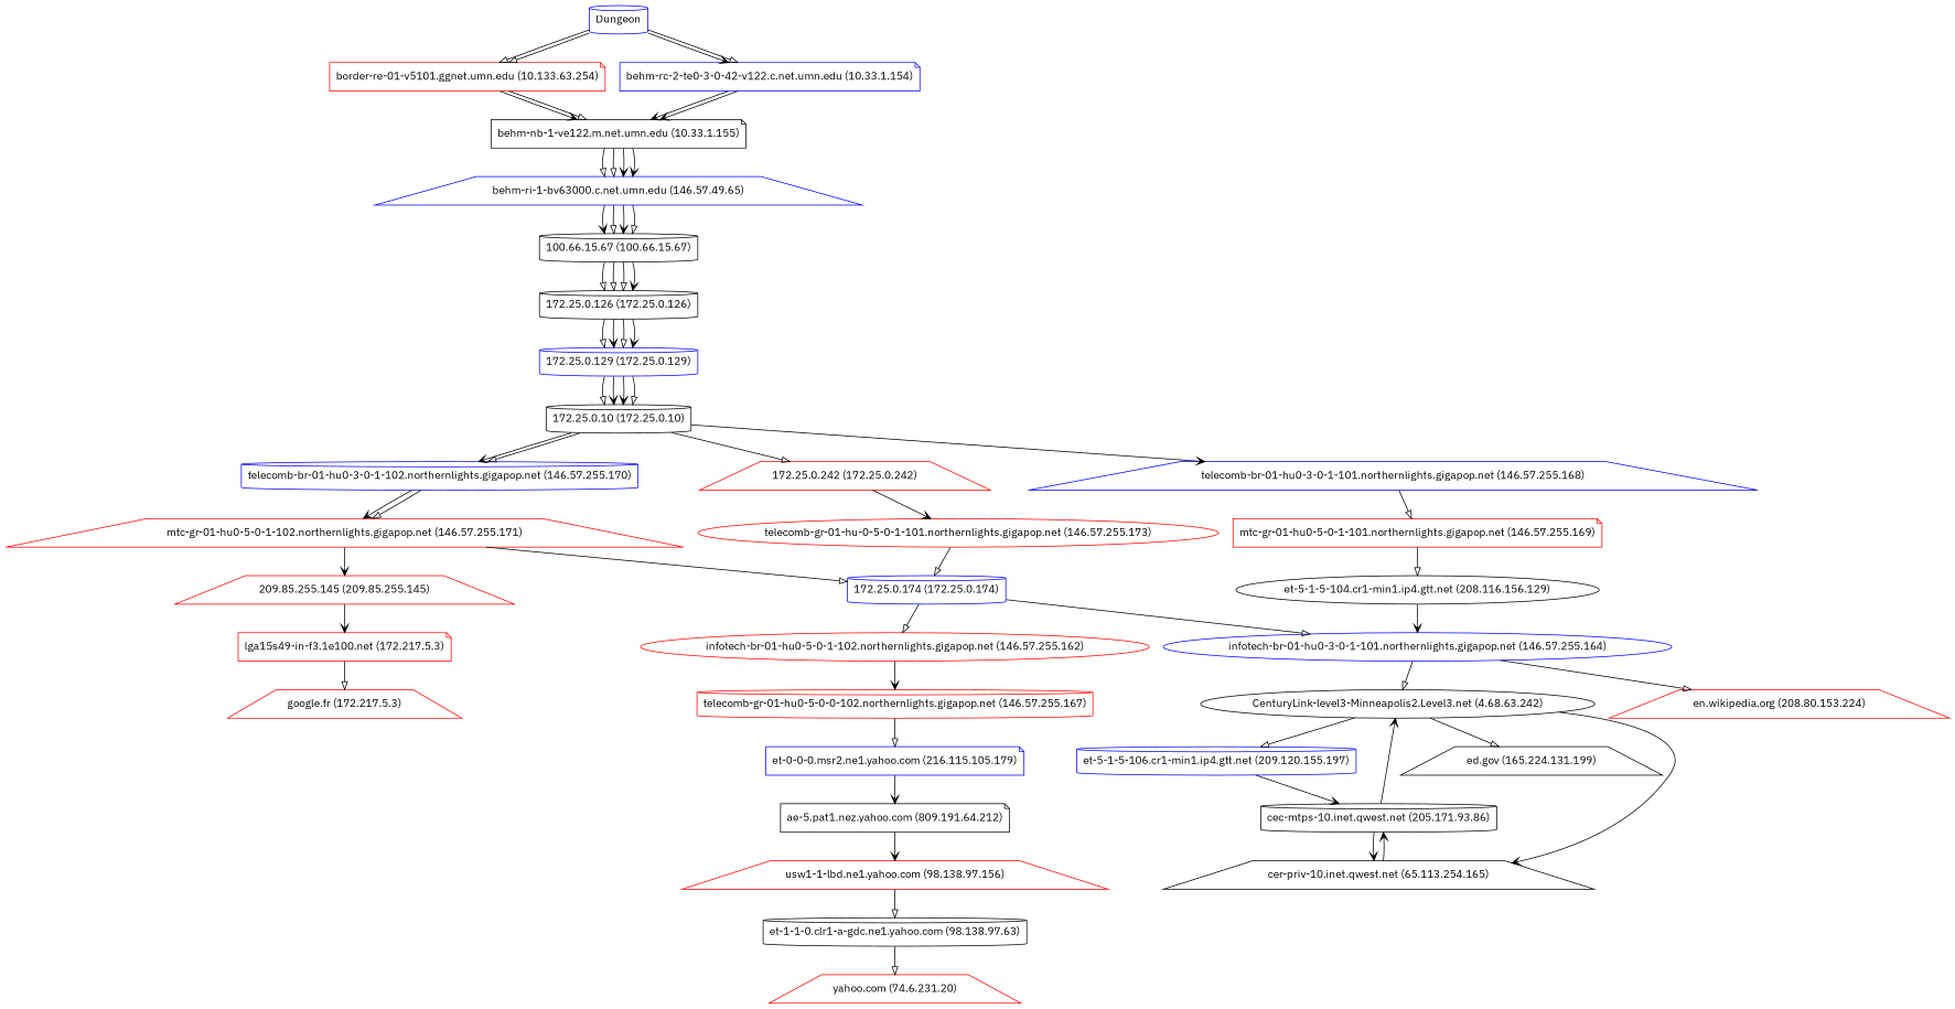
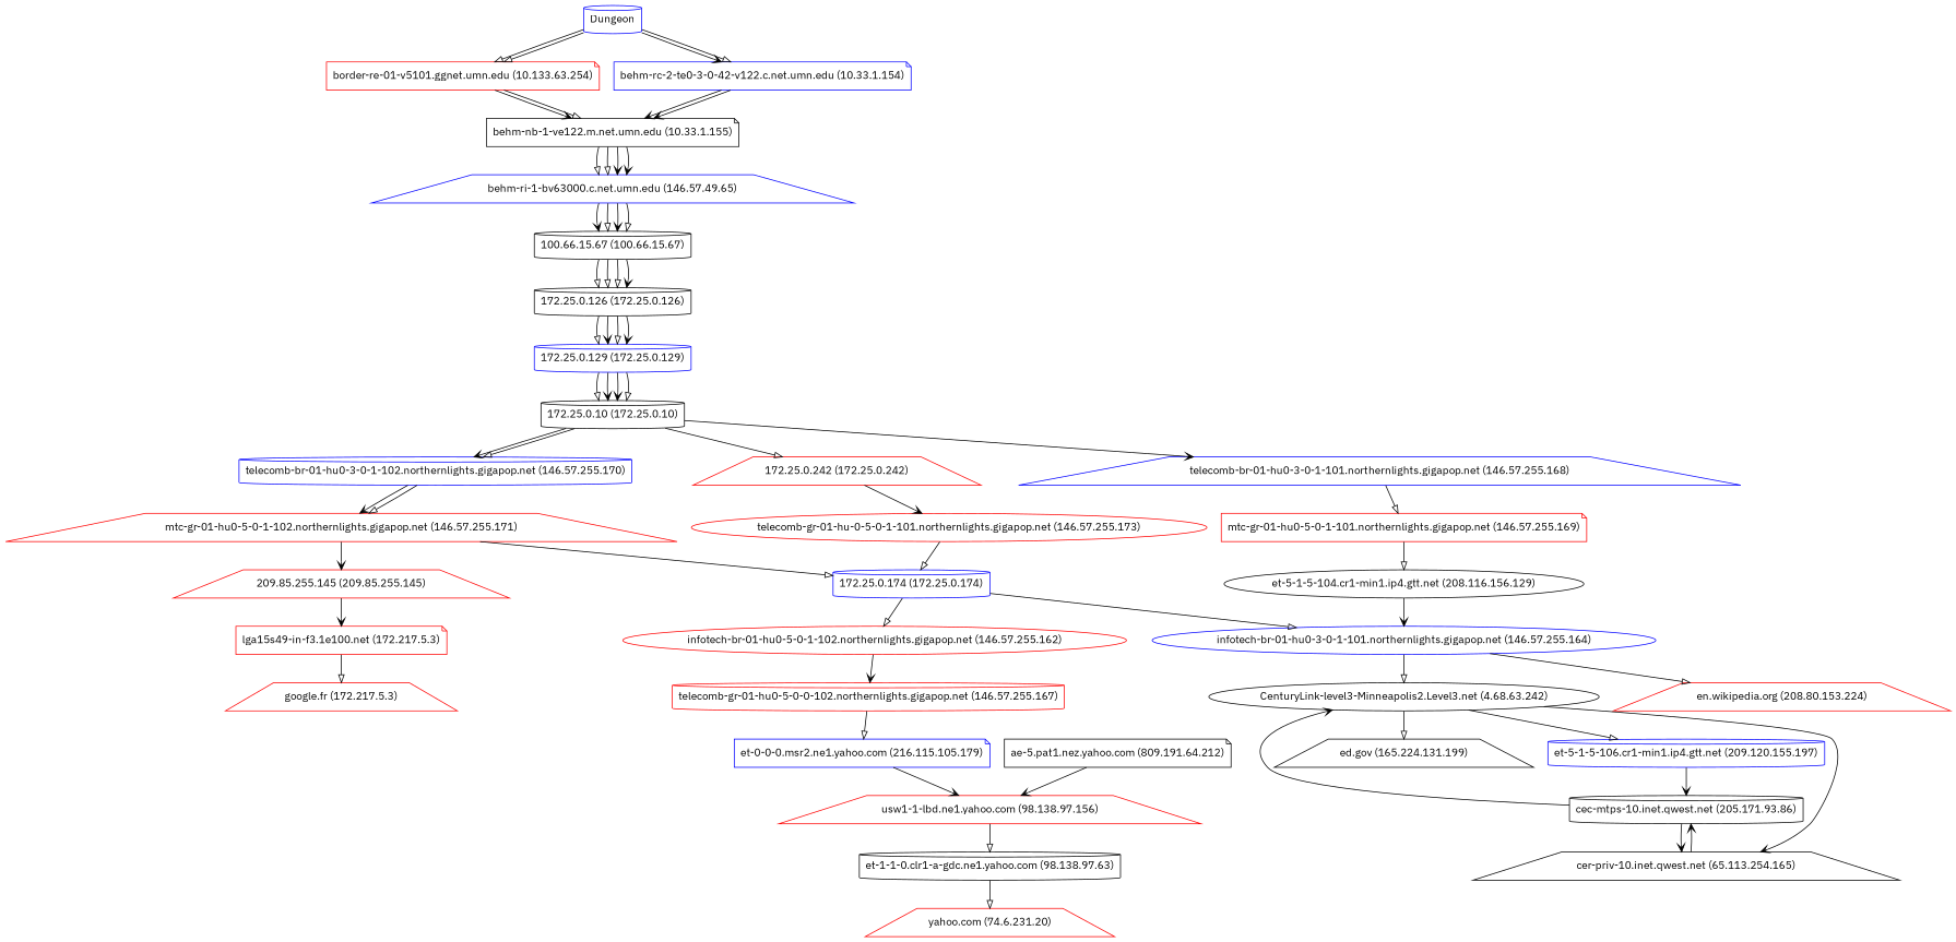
  digraph {
    fontname="IBM Plex Sans"
    node [color=red fontname="IBM Plex Sans" shape=cylinder]
    edge [arrowhead=onormal fontname="IBM Plex Sans"]
    Dungeon [color=blue]
    "border-re-01-v5101.ggnet.umn.edu (10.133.63.254)" [shape=note]
    "behm-rc-2-te0-3-0-42-v122.c.net.umn.edu (10.33.1.154)" [color=blue shape=note]
    "behm-nb-1-ve122.m.net.umn.edu (10.33.1.155)" [color=black shape=note]
    "behm-ri-1-bv63000.c.net.umn.edu (146.57.49.65)" [color=blue shape=trapezium]
    "100.66.15.67 (100.66.15.67)" [color=black]
    "172.25.0.126 (172.25.0.126)" [color=black]
    "172.25.0.129 (172.25.0.129)" [color=blue]
    "172.25.0.10 (172.25.0.10)" [color=black]
    "telecomb-br-01-hu0-3-0-1-102.northernlights.gigapop.net (146.57.255.170)" [color=blue]
    "telecomb-br-01-hu0-3-0-1-101.northernlights.gigapop.net (146.57.255.168)" [color=blue shape=trapezium]
    "172.25.0.242 (172.25.0.242)" [shape=trapezium]
    "mtc-gr-01-hu0-5-0-1-102.northernlights.gigapop.net (146.57.255.171)" [shape=trapezium]
    "mtc-gr-01-hu0-5-0-1-101.northernlights.gigapop.net (146.57.255.169)" [shape=note]
    "telecomb-gr-01-hu-0-5-0-1-101.northernlights.gigapop.net (146.57.255.173)" [shape=ellipse]
    "172.25.0.174 (172.25.0.174)" [color=blue]
    "209.85.255.145 (209.85.255.145)" [shape=trapezium]
    "infotech-br-01-hu0-5-0-1-102.northernlights.gigapop.net (146.57.255.162)" [shape=ellipse]
    "infotech-br-01-hu0-3-0-1-101.northernlights.gigapop.net (146.57.255.164)" [color=blue shape=ellipse]
    "lga15s49-in-f3.1e100.net (172.217.5.3)" [shape=note]
    "telecomb-gr-01-hu0-5-0-0-102.northernlights.gigapop.net (146.57.255.167)"
    "CenturyLink-level3-Minneapolis2.Level3.net (4.68.63.242)" [color=black shape=ellipse]
    "en.wikipedia.org (208.80.153.224)" [shape=trapezium]
    "et-0-0-0.msr2.ne1.yahoo.com (216.115.105.179)" [color=blue shape=note]
    n25 [color=black label="ae-5.pat1.nez.yahoo.com (809.191.64.212)" shape=note]
    "usw1-1-lbd.ne1.yahoo.com (98.138.97.156)" [shape=trapezium]
    "et-1-1-0.clr1-a-gdc.ne1.yahoo.com (98.138.97.63)" [color=black]
    "yahoo.com (74.6.231.20)" [shape=trapezium]
    "et-5-1-5-104.cr1-min1.ip4.gtt.net (208.116.156.129)" [color=black shape=ellipse]
    "et-5-1-5-106.cr1-min1.ip4.gtt.net (209.120.155.197)" [color=blue]
    "cer-priv-10.inet.qwest.net (65.113.254.165)" [color=black shape=trapezium]
    "ed.gov (165.224.131.199)" [color=black shape=trapezium]
    "cec-mtps-10.inet.qwest.net (205.171.93.86)" [color=black]
    "google.fr (172.217.5.3)" [shape=trapezium]
    Dungeon -> "border-re-01-v5101.ggnet.umn.edu (10.133.63.254)"
    Dungeon -> "border-re-01-v5101.ggnet.umn.edu (10.133.63.254)"
    Dungeon -> "behm-rc-2-te0-3-0-42-v122.c.net.umn.edu (10.33.1.154)" [arrowhead=vee]
    Dungeon -> "behm-rc-2-te0-3-0-42-v122.c.net.umn.edu (10.33.1.154)"
    "border-re-01-v5101.ggnet.umn.edu (10.133.63.254)" -> "behm-nb-1-ve122.m.net.umn.edu (10.33.1.155)" [arrowhead=vee]
    "border-re-01-v5101.ggnet.umn.edu (10.133.63.254)" -> "behm-nb-1-ve122.m.net.umn.edu (10.33.1.155)"
    "behm-rc-2-te0-3-0-42-v122.c.net.umn.edu (10.33.1.154)" -> "behm-nb-1-ve122.m.net.umn.edu (10.33.1.155)" [arrowhead=vee]
    "behm-rc-2-te0-3-0-42-v122.c.net.umn.edu (10.33.1.154)" -> "behm-nb-1-ve122.m.net.umn.edu (10.33.1.155)" [arrowhead=vee]
    "behm-nb-1-ve122.m.net.umn.edu (10.33.1.155)" -> "behm-ri-1-bv63000.c.net.umn.edu (146.57.49.65)"
    "behm-nb-1-ve122.m.net.umn.edu (10.33.1.155)" -> "behm-ri-1-bv63000.c.net.umn.edu (146.57.49.65)"
    "behm-nb-1-ve122.m.net.umn.edu (10.33.1.155)" -> "behm-ri-1-bv63000.c.net.umn.edu (146.57.49.65)" [arrowhead=vee]
    "behm-nb-1-ve122.m.net.umn.edu (10.33.1.155)" -> "behm-ri-1-bv63000.c.net.umn.edu (146.57.49.65)" [arrowhead=vee]
    "behm-ri-1-bv63000.c.net.umn.edu (146.57.49.65)" -> "100.66.15.67 (100.66.15.67)" [arrowhead=vee]
    "behm-ri-1-bv63000.c.net.umn.edu (146.57.49.65)" -> "100.66.15.67 (100.66.15.67)"
    "behm-ri-1-bv63000.c.net.umn.edu (146.57.49.65)" -> "100.66.15.67 (100.66.15.67)" [arrowhead=vee]
    "behm-ri-1-bv63000.c.net.umn.edu (146.57.49.65)" -> "100.66.15.67 (100.66.15.67)"
    "100.66.15.67 (100.66.15.67)" -> "172.25.0.126 (172.25.0.126)"
    "100.66.15.67 (100.66.15.67)" -> "172.25.0.126 (172.25.0.126)"
    "100.66.15.67 (100.66.15.67)" -> "172.25.0.126 (172.25.0.126)"
    "100.66.15.67 (100.66.15.67)" -> "172.25.0.126 (172.25.0.126)" [arrowhead=vee]
    "172.25.0.126 (172.25.0.126)" -> "172.25.0.129 (172.25.0.129)"
    "172.25.0.126 (172.25.0.126)" -> "172.25.0.129 (172.25.0.129)" [arrowhead=vee]
    "172.25.0.126 (172.25.0.126)" -> "172.25.0.129 (172.25.0.129)"
    "172.25.0.126 (172.25.0.126)" -> "172.25.0.129 (172.25.0.129)" [arrowhead=vee]
    "172.25.0.129 (172.25.0.129)" -> "172.25.0.10 (172.25.0.10)"
    "172.25.0.129 (172.25.0.129)" -> "172.25.0.10 (172.25.0.10)" [arrowhead=vee]
    "172.25.0.129 (172.25.0.129)" -> "172.25.0.10 (172.25.0.10)" [arrowhead=vee]
    "172.25.0.129 (172.25.0.129)" -> "172.25.0.10 (172.25.0.10)"
    "172.25.0.10 (172.25.0.10)" -> "telecomb-br-01-hu0-3-0-1-102.northernlights.gigapop.net (146.57.255.170)" [arrowhead=vee]
    "172.25.0.10 (172.25.0.10)" -> "telecomb-br-01-hu0-3-0-1-102.northernlights.gigapop.net (146.57.255.170)"
    "172.25.0.10 (172.25.0.10)" -> "telecomb-br-01-hu0-3-0-1-101.northernlights.gigapop.net (146.57.255.168)" [arrowhead=vee]
    "172.25.0.10 (172.25.0.10)" -> "172.25.0.242 (172.25.0.242)"
    "telecomb-br-01-hu0-3-0-1-102.northernlights.gigapop.net (146.57.255.170)" -> "mtc-gr-01-hu0-5-0-1-102.northernlights.gigapop.net (146.57.255.171)" [arrowhead=vee]
    "telecomb-br-01-hu0-3-0-1-102.northernlights.gigapop.net (146.57.255.170)" -> "mtc-gr-01-hu0-5-0-1-102.northernlights.gigapop.net (146.57.255.171)"
    "telecomb-br-01-hu0-3-0-1-101.northernlights.gigapop.net (146.57.255.168)" -> "mtc-gr-01-hu0-5-0-1-101.northernlights.gigapop.net (146.57.255.169)"
    "172.25.0.242 (172.25.0.242)" -> "telecomb-gr-01-hu-0-5-0-1-101.northernlights.gigapop.net (146.57.255.173)" [arrowhead=vee]
    "mtc-gr-01-hu0-5-0-1-102.northernlights.gigapop.net (146.57.255.171)" -> "172.25.0.174 (172.25.0.174)"
    "mtc-gr-01-hu0-5-0-1-102.northernlights.gigapop.net (146.57.255.171)" -> "209.85.255.145 (209.85.255.145)" [arrowhead=vee]
    "mtc-gr-01-hu0-5-0-1-101.northernlights.gigapop.net (146.57.255.169)" -> "et-5-1-5-104.cr1-min1.ip4.gtt.net (208.116.156.129)"
    "telecomb-gr-01-hu-0-5-0-1-101.northernlights.gigapop.net (146.57.255.173)" -> "172.25.0.174 (172.25.0.174)"
    "172.25.0.174 (172.25.0.174)" -> "infotech-br-01-hu0-5-0-1-102.northernlights.gigapop.net (146.57.255.162)"
    "172.25.0.174 (172.25.0.174)" -> "infotech-br-01-hu0-3-0-1-101.northernlights.gigapop.net (146.57.255.164)"
    "209.85.255.145 (209.85.255.145)" -> "lga15s49-in-f3.1e100.net (172.217.5.3)" [arrowhead=vee]
    "infotech-br-01-hu0-5-0-1-102.northernlights.gigapop.net (146.57.255.162)" -> "telecomb-gr-01-hu0-5-0-0-102.northernlights.gigapop.net (146.57.255.167)" [arrowhead=vee]
    "infotech-br-01-hu0-3-0-1-101.northernlights.gigapop.net (146.57.255.164)" -> "CenturyLink-level3-Minneapolis2.Level3.net (4.68.63.242)"
    "infotech-br-01-hu0-3-0-1-101.northernlights.gigapop.net (146.57.255.164)" -> "en.wikipedia.org (208.80.153.224)"
    "lga15s49-in-f3.1e100.net (172.217.5.3)" -> "google.fr (172.217.5.3)"
    "telecomb-gr-01-hu0-5-0-0-102.northernlights.gigapop.net (146.57.255.167)" -> "et-0-0-0.msr2.ne1.yahoo.com (216.115.105.179)"
    "CenturyLink-level3-Minneapolis2.Level3.net (4.68.63.242)" -> "et-5-1-5-106.cr1-min1.ip4.gtt.net (209.120.155.197)"
    "CenturyLink-level3-Minneapolis2.Level3.net (4.68.63.242)" -> "cer-priv-10.inet.qwest.net (65.113.254.165)" [arrowhead=vee]
    "CenturyLink-level3-Minneapolis2.Level3.net (4.68.63.242)" -> "ed.gov (165.224.131.199)"
-   "et-0-0-0.msr2.ne1.yahoo.com (216.115.105.179)" -> n25 [arrowhead=vee]
+   "et-0-0-0.msr2.ne1.yahoo.com (216.115.105.179)" -> "usw1-1-lbd.ne1.yahoo.com (98.138.97.156)" [arrowhead=vee]
    n25 -> "usw1-1-lbd.ne1.yahoo.com (98.138.97.156)" [arrowhead=vee]
    "usw1-1-lbd.ne1.yahoo.com (98.138.97.156)" -> "et-1-1-0.clr1-a-gdc.ne1.yahoo.com (98.138.97.63)"
    "et-1-1-0.clr1-a-gdc.ne1.yahoo.com (98.138.97.63)" -> "yahoo.com (74.6.231.20)"
    "et-5-1-5-104.cr1-min1.ip4.gtt.net (208.116.156.129)" -> "infotech-br-01-hu0-3-0-1-101.northernlights.gigapop.net (146.57.255.164)" [arrowhead=vee]
    "et-5-1-5-106.cr1-min1.ip4.gtt.net (209.120.155.197)" -> "cec-mtps-10.inet.qwest.net (205.171.93.86)" [arrowhead=vee]
    "cer-priv-10.inet.qwest.net (65.113.254.165)" -> "cec-mtps-10.inet.qwest.net (205.171.93.86)" [arrowhead=vee]
    "cec-mtps-10.inet.qwest.net (205.171.93.86)" -> "CenturyLink-level3-Minneapolis2.Level3.net (4.68.63.242)" [arrowhead=vee]
    "cec-mtps-10.inet.qwest.net (205.171.93.86)" -> "cer-priv-10.inet.qwest.net (65.113.254.165)" [arrowhead=vee]
  }
